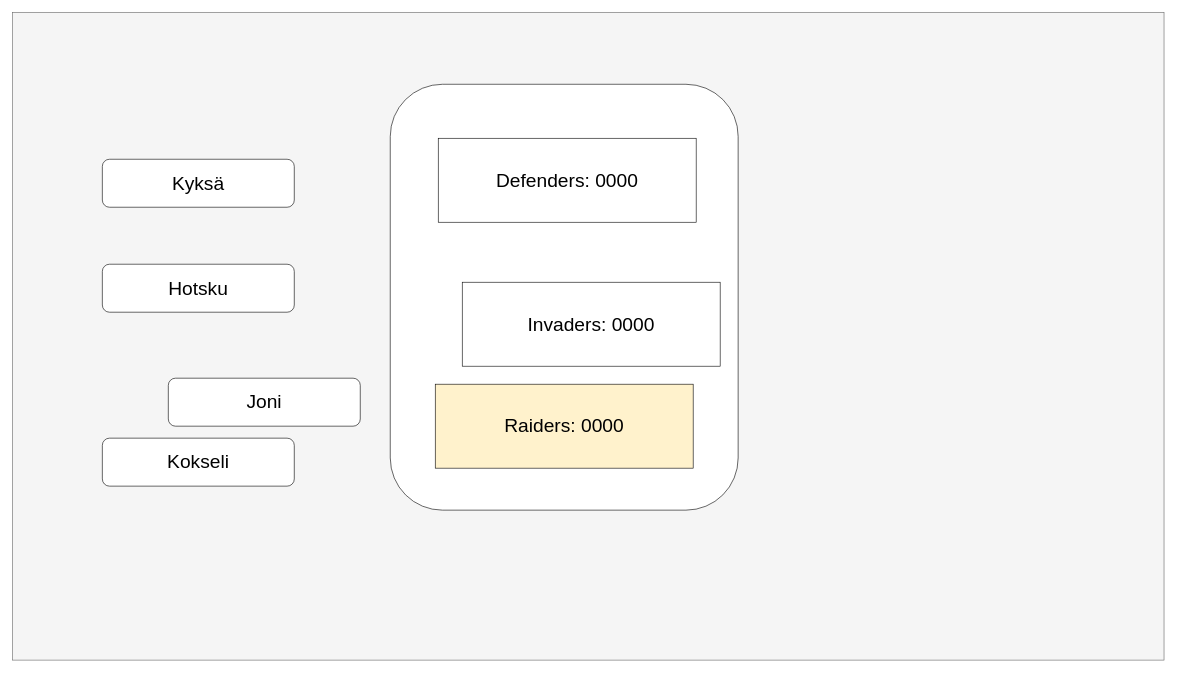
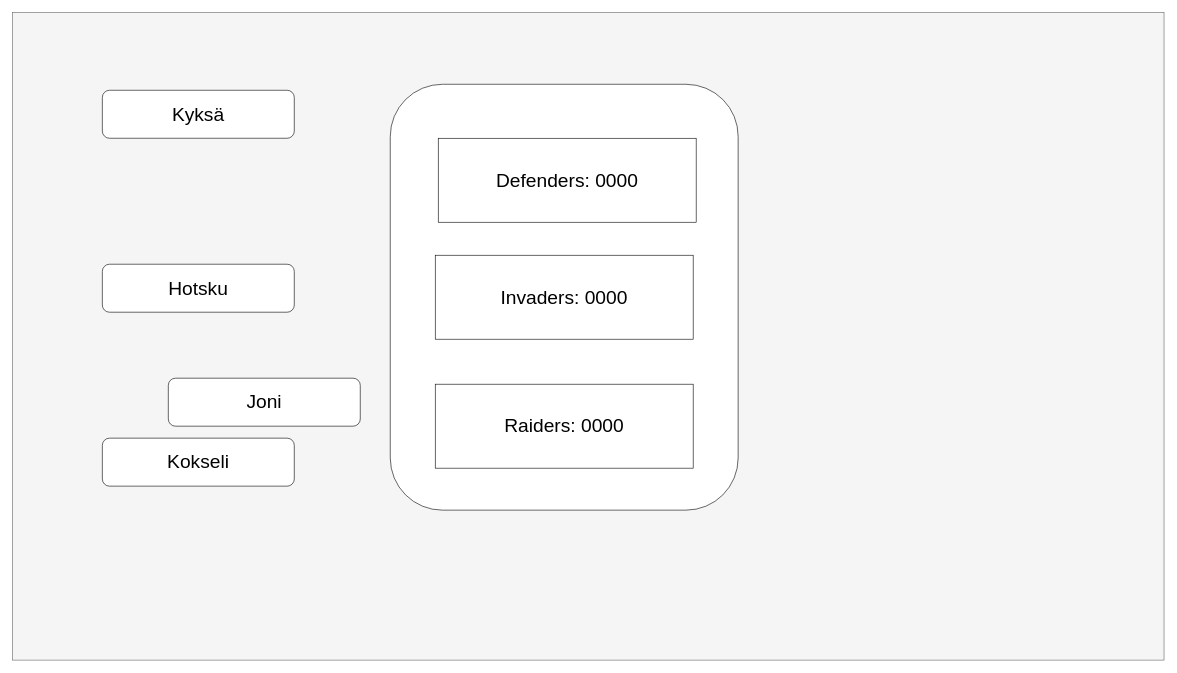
  <mxCell id="0" />
  <mxCell id="1" parent="0" />
  <mxCell id="2" value="" style="rounded=0;whiteSpace=wrap;html=1;fillColor=#f5f5f5;strokeColor=#666666;fontColor=#333333;" vertex="1" parent="1"><mxGeometry x="20" y="20" width="1920" height="1080" as="geometry" /></mxCell>
- <mxCell id="3" value="&lt;font style=&quot;font-size: 32px&quot;&gt;Kyksä&lt;/font&gt;" style="rounded=1;whiteSpace=wrap;html=1;" vertex="1" parent="1"><mxGeometry x="170" y="265" width="320" height="80" as="geometry" /></mxCell>
+ <mxCell id="3" value="&lt;font style=&quot;font-size: 32px&quot;&gt;Kyksä&lt;/font&gt;" style="rounded=1;whiteSpace=wrap;html=1;" vertex="1" parent="1"><mxGeometry x="170" y="150" width="320" height="80" as="geometry" /></mxCell>
  <mxCell id="4" value="&lt;font style=&quot;font-size: 32px&quot;&gt;Hotsku&lt;/font&gt;" style="rounded=1;whiteSpace=wrap;html=1;" vertex="1" parent="1"><mxGeometry x="170" y="440" width="320" height="80" as="geometry" /></mxCell>
  <mxCell id="5" value="&lt;font style=&quot;font-size: 32px&quot;&gt;Joni&lt;/font&gt;" style="rounded=1;whiteSpace=wrap;html=1;" vertex="1" parent="1"><mxGeometry x="280" y="630" width="320" height="80" as="geometry" /></mxCell>
  <mxCell id="6" value="&lt;span style=&quot;font-size: 32px&quot;&gt;Kokseli&lt;/span&gt;" style="rounded=1;whiteSpace=wrap;html=1;" vertex="1" parent="1"><mxGeometry x="170" y="730" width="320" height="80" as="geometry" /></mxCell>
  <mxCell id="7" value="" style="rounded=1;whiteSpace=wrap;html=1;fontSize=32;" vertex="1" parent="1"><mxGeometry x="650" y="140" width="580" height="710" as="geometry" /></mxCell>
  <mxCell id="8" value="Defenders: 0000" style="rounded=0;whiteSpace=wrap;html=1;fontSize=32;" vertex="1" parent="1"><mxGeometry x="730" y="230" width="430" height="140" as="geometry" /></mxCell>
- <mxCell id="9" value="Invaders: 0000" style="rounded=0;whiteSpace=wrap;html=1;fontSize=32;" vertex="1" parent="1"><mxGeometry x="770" y="470" width="430" height="140" as="geometry" /></mxCell>
- <mxCell id="10" value="Raiders: 0000" style="rounded=0;whiteSpace=wrap;html=1;fontSize=32;fillColor=#fff2cc;" vertex="1" parent="1"><mxGeometry x="725" y="640" width="430" height="140" as="geometry" /></mxCell>
+ <mxCell id="9" value="Invaders: 0000" style="rounded=0;whiteSpace=wrap;html=1;fontSize=32;" vertex="1" parent="1"><mxGeometry x="725" y="425" width="430" height="140" as="geometry" /></mxCell>
+ <mxCell id="10" value="Raiders: 0000" style="rounded=0;whiteSpace=wrap;html=1;fontSize=32;" vertex="1" parent="1"><mxGeometry x="725" y="640" width="430" height="140" as="geometry" /></mxCell>
